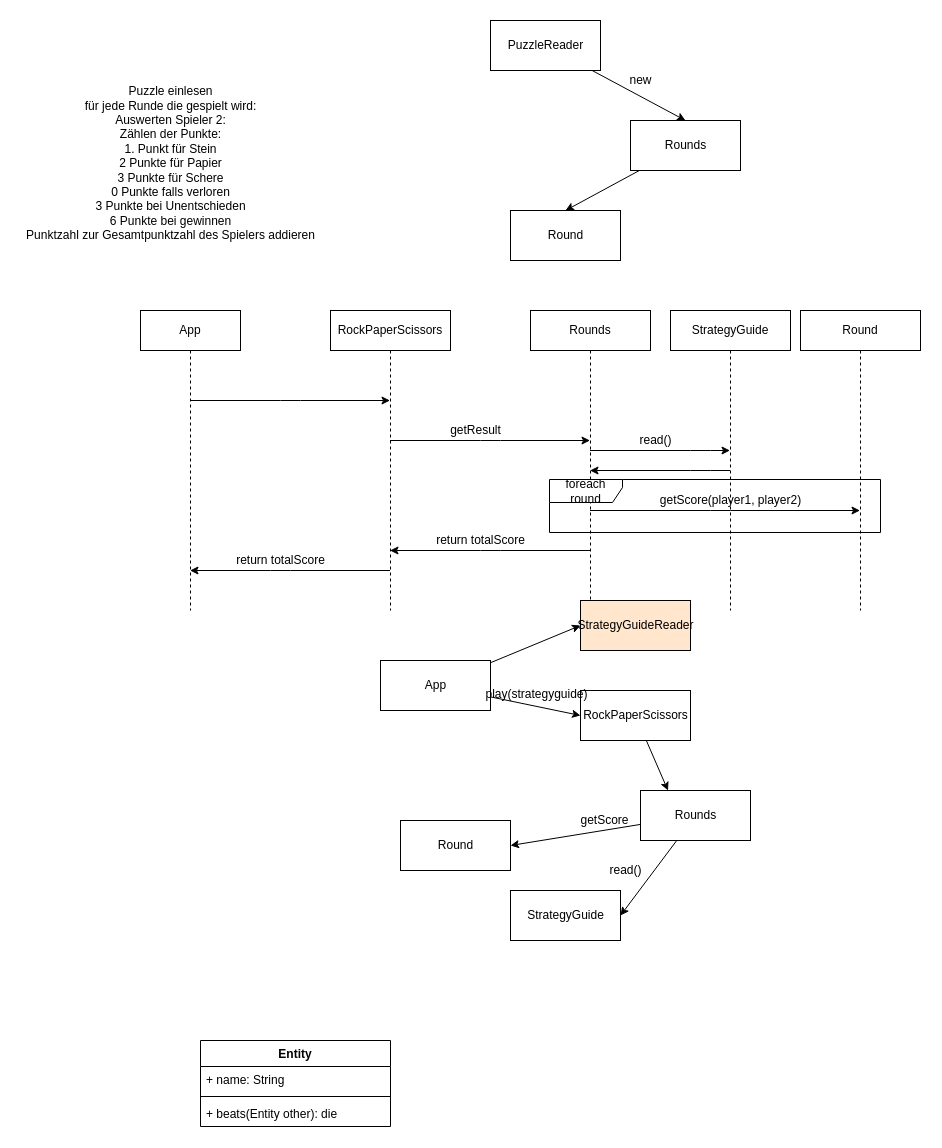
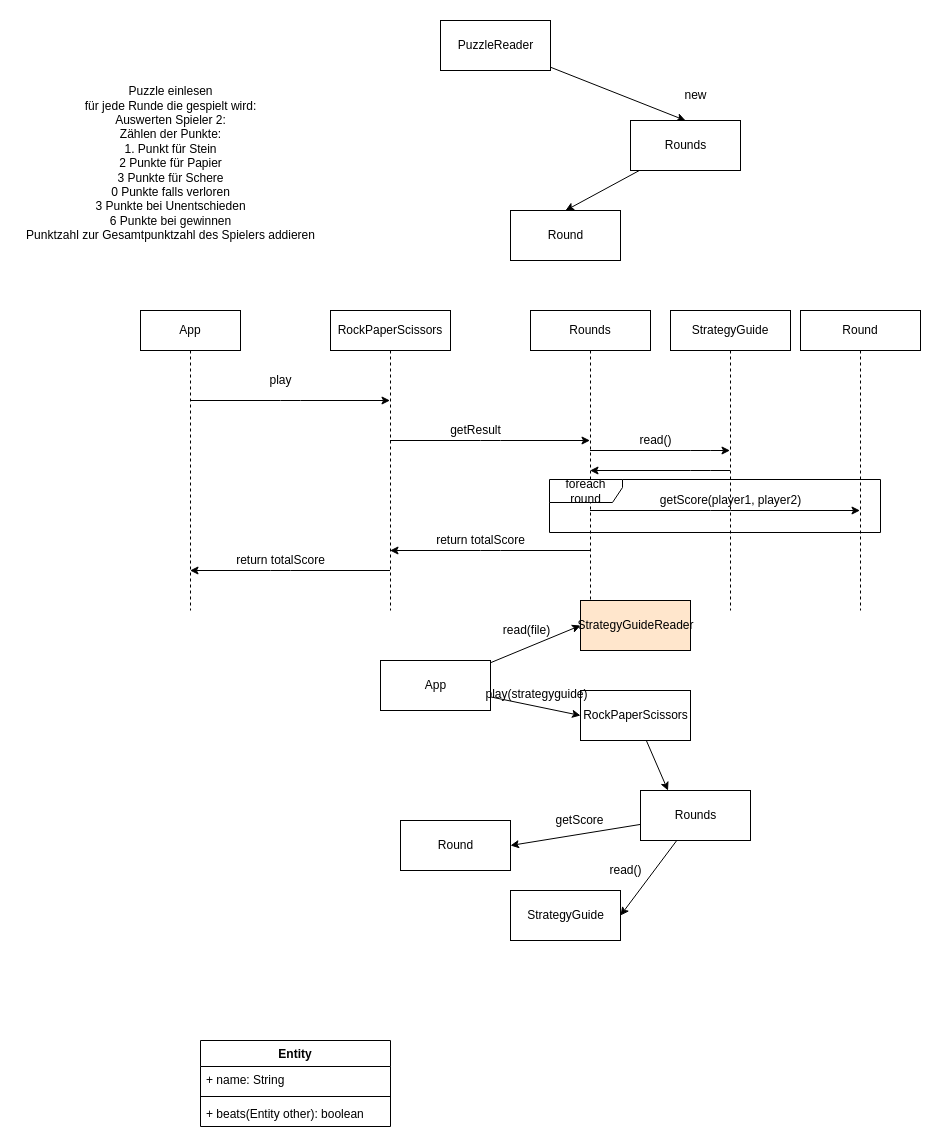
  <mxCell id="0" />
  <mxCell id="1" parent="0" />
  <mxCell id="2" value="Puzzle einlesen&lt;br&gt;für jede Runde die gespielt wird:&lt;br&gt;Auswerten Spieler 2:&lt;br&gt;Zählen der Punkte:&lt;br&gt;1. Punkt für Stein&lt;br&gt;2 Punkte für Papier&lt;br&gt;3 Punkte für Schere&lt;br&gt;0 Punkte falls verloren&lt;br&gt;3 Punkte bei Unentschieden&lt;br&gt;6 Punkte bei gewinnen&lt;br&gt;Punktzahl zur Gesamtpunktzahl des Spielers addieren&lt;br&gt;&amp;nbsp;" style="text;html=1;align=center;verticalAlign=middle;resizable=0;points=[];autosize=1;strokeColor=none;fillColor=none;" parent="1" vertex="1"><mxGeometry x="20" y="85" width="300" height="170" as="geometry" /></mxCell>
  <mxCell id="3" style="edgeStyle=none;html=1;entryX=0.5;entryY=0;entryDx=0;entryDy=0;" parent="1" source="4" target="6" edge="1"><mxGeometry relative="1" as="geometry" /></mxCell>
- <mxCell id="4" value="PuzzleReader" style="html=1;" parent="1" vertex="1"><mxGeometry x="490" y="20" width="110" height="50" as="geometry" /></mxCell>
+ <mxCell id="4" value="PuzzleReader" style="html=1;" parent="1" vertex="1"><mxGeometry x="440" y="20" width="110" height="50" as="geometry" /></mxCell>
  <mxCell id="5" style="edgeStyle=none;html=1;entryX=0.5;entryY=0;entryDx=0;entryDy=0;" parent="1" source="6" target="8" edge="1"><mxGeometry relative="1" as="geometry" /></mxCell>
  <mxCell id="6" value="Rounds" style="html=1;" parent="1" vertex="1"><mxGeometry x="630" y="120" width="110" height="50" as="geometry" /></mxCell>
- <mxCell id="7" value="new" style="text;html=1;align=center;verticalAlign=middle;resizable=0;points=[];autosize=1;strokeColor=none;fillColor=none;" parent="1" vertex="1"><mxGeometry x="620" y="70" width="40" height="20" as="geometry" /></mxCell>
+ <mxCell id="7" value="new" style="text;html=1;align=center;verticalAlign=middle;resizable=0;points=[];autosize=1;strokeColor=none;fillColor=none;" parent="1" vertex="1"><mxGeometry x="675" y="85" width="40" height="20" as="geometry" /></mxCell>
  <mxCell id="8" value="Round" style="html=1;" parent="1" vertex="1"><mxGeometry x="510" y="210" width="110" height="50" as="geometry" /></mxCell>
  <mxCell id="9" style="edgeStyle=none;html=1;" parent="1" source="10" target="13" edge="1"><mxGeometry relative="1" as="geometry"><Array as="points"><mxPoint x="290" y="400" /></Array></mxGeometry></mxCell>
  <mxCell id="10" value="App" style="shape=umlLifeline;perimeter=lifelinePerimeter;whiteSpace=wrap;html=1;container=1;collapsible=0;recursiveResize=0;outlineConnect=0;" parent="1" vertex="1"><mxGeometry x="140" y="310" width="100" height="300" as="geometry" /></mxCell>
  <mxCell id="11" style="edgeStyle=none;html=1;" parent="1" source="13" target="18" edge="1"><mxGeometry relative="1" as="geometry"><Array as="points"><mxPoint x="490" y="440" /></Array></mxGeometry></mxCell>
  <mxCell id="12" style="edgeStyle=none;html=1;" parent="1" source="13" target="10" edge="1"><mxGeometry relative="1" as="geometry"><Array as="points"><mxPoint x="280" y="570" /></Array></mxGeometry></mxCell>
  <mxCell id="13" value="RockPaperScissors" style="shape=umlLifeline;perimeter=lifelinePerimeter;whiteSpace=wrap;html=1;container=1;collapsible=0;recursiveResize=0;outlineConnect=0;" parent="1" vertex="1"><mxGeometry x="330" y="310" width="120" height="300" as="geometry" /></mxCell>
+ <mxCell id="14" value="play" style="text;html=1;align=center;verticalAlign=middle;resizable=0;points=[];autosize=1;strokeColor=none;fillColor=none;" parent="1" vertex="1"><mxGeometry x="260" y="370" width="40" height="20" as="geometry" /></mxCell>
  <mxCell id="15" style="edgeStyle=none;html=1;" parent="1" source="18" target="21" edge="1"><mxGeometry relative="1" as="geometry"><Array as="points"><mxPoint x="700" y="450" /></Array></mxGeometry></mxCell>
  <mxCell id="16" style="edgeStyle=none;html=1;" parent="1" source="18" target="23" edge="1"><mxGeometry relative="1" as="geometry"><Array as="points"><mxPoint x="720" y="510" /></Array></mxGeometry></mxCell>
  <mxCell id="17" style="edgeStyle=none;html=1;" parent="1" source="18" target="13" edge="1"><mxGeometry relative="1" as="geometry"><Array as="points"><mxPoint x="490" y="550" /></Array></mxGeometry></mxCell>
  <mxCell id="18" value="Rounds" style="shape=umlLifeline;perimeter=lifelinePerimeter;whiteSpace=wrap;html=1;container=1;collapsible=0;recursiveResize=0;outlineConnect=0;" parent="1" vertex="1"><mxGeometry x="530" y="310" width="120" height="300" as="geometry" /></mxCell>
  <mxCell id="19" value="getResult" style="text;html=1;align=center;verticalAlign=middle;resizable=0;points=[];autosize=1;strokeColor=none;fillColor=none;" parent="1" vertex="1"><mxGeometry x="440" y="420" width="70" height="20" as="geometry" /></mxCell>
  <mxCell id="20" style="edgeStyle=none;html=1;" parent="1" source="21" target="18" edge="1"><mxGeometry relative="1" as="geometry"><Array as="points"><mxPoint x="700" y="470" /></Array></mxGeometry></mxCell>
  <mxCell id="21" value="StrategyGuide" style="shape=umlLifeline;perimeter=lifelinePerimeter;whiteSpace=wrap;html=1;container=1;collapsible=0;recursiveResize=0;outlineConnect=0;" parent="1" vertex="1"><mxGeometry x="670" y="310" width="120" height="300" as="geometry" /></mxCell>
  <mxCell id="22" value="read()" style="text;html=1;align=center;verticalAlign=middle;resizable=0;points=[];autosize=1;strokeColor=none;fillColor=none;" parent="1" vertex="1"><mxGeometry x="630" y="430" width="50" height="20" as="geometry" /></mxCell>
  <mxCell id="23" value="Round" style="shape=umlLifeline;perimeter=lifelinePerimeter;whiteSpace=wrap;html=1;container=1;collapsible=0;recursiveResize=0;outlineConnect=0;" parent="1" vertex="1"><mxGeometry x="800" y="310" width="120" height="300" as="geometry" /></mxCell>
  <mxCell id="24" value="getScore(player1, player2)" style="text;html=1;align=center;verticalAlign=middle;resizable=0;points=[];autosize=1;strokeColor=none;fillColor=none;" parent="1" vertex="1"><mxGeometry x="650" y="490" width="160" height="20" as="geometry" /></mxCell>
  <mxCell id="25" value="foreach&lt;br&gt;round" style="shape=umlFrame;whiteSpace=wrap;html=1;width=73;height=23;" parent="1" vertex="1"><mxGeometry x="549" y="479" width="331" height="53" as="geometry" /></mxCell>
  <mxCell id="26" value="return totalScore" style="text;html=1;align=center;verticalAlign=middle;resizable=0;points=[];autosize=1;strokeColor=none;fillColor=none;" parent="1" vertex="1"><mxGeometry x="430" y="530" width="100" height="20" as="geometry" /></mxCell>
  <mxCell id="27" value="return totalScore" style="text;html=1;align=center;verticalAlign=middle;resizable=0;points=[];autosize=1;strokeColor=none;fillColor=none;" parent="1" vertex="1"><mxGeometry x="230" y="550" width="100" height="20" as="geometry" /></mxCell>
  <mxCell id="28" style="edgeStyle=none;html=1;entryX=0;entryY=0.5;entryDx=0;entryDy=0;" parent="1" source="30" target="32" edge="1"><mxGeometry relative="1" as="geometry" /></mxCell>
  <mxCell id="29" style="edgeStyle=none;html=1;entryX=0;entryY=0.5;entryDx=0;entryDy=0;" parent="1" source="30" target="41" edge="1"><mxGeometry relative="1" as="geometry" /></mxCell>
  <mxCell id="30" value="App" style="html=1;" parent="1" vertex="1"><mxGeometry x="380" y="660" width="110" height="50" as="geometry" /></mxCell>
  <mxCell id="31" style="edgeStyle=none;html=1;entryX=0.25;entryY=0;entryDx=0;entryDy=0;" parent="1" source="32" target="36" edge="1"><mxGeometry relative="1" as="geometry" /></mxCell>
  <mxCell id="32" value="RockPaperScissors" style="html=1;" parent="1" vertex="1"><mxGeometry x="580" y="690" width="110" height="50" as="geometry" /></mxCell>
  <mxCell id="33" value="play(strategyguide)" style="text;html=1;align=center;verticalAlign=middle;resizable=0;points=[];autosize=1;strokeColor=none;fillColor=none;" parent="1" vertex="1"><mxGeometry x="476" y="684" width="120" height="20" as="geometry" /></mxCell>
  <mxCell id="34" style="edgeStyle=none;html=1;entryX=1;entryY=0.5;entryDx=0;entryDy=0;" parent="1" source="36" target="37" edge="1"><mxGeometry relative="1" as="geometry" /></mxCell>
  <mxCell id="35" style="edgeStyle=none;html=1;entryX=1;entryY=0.5;entryDx=0;entryDy=0;" parent="1" source="36" target="39" edge="1"><mxGeometry relative="1" as="geometry" /></mxCell>
  <mxCell id="36" value="Rounds" style="html=1;" parent="1" vertex="1"><mxGeometry x="640" y="790" width="110" height="50" as="geometry" /></mxCell>
  <mxCell id="37" value="StrategyGuide" style="html=1;" parent="1" vertex="1"><mxGeometry x="510" y="890" width="110" height="50" as="geometry" /></mxCell>
  <mxCell id="38" value="read()" style="text;html=1;align=center;verticalAlign=middle;resizable=0;points=[];autosize=1;strokeColor=none;fillColor=none;" parent="1" vertex="1"><mxGeometry x="600" y="860" width="50" height="20" as="geometry" /></mxCell>
  <mxCell id="39" value="Round" style="html=1;" parent="1" vertex="1"><mxGeometry x="400" y="820" width="110" height="50" as="geometry" /></mxCell>
- <mxCell id="40" value="getScore" style="text;html=1;align=center;verticalAlign=middle;resizable=0;points=[];autosize=1;strokeColor=none;fillColor=none;" parent="1" vertex="1"><mxGeometry x="574" y="810" width="60" height="20" as="geometry" /></mxCell>
+ <mxCell id="40" value="getScore" style="text;html=1;align=center;verticalAlign=middle;resizable=0;points=[];autosize=1;strokeColor=none;fillColor=none;" parent="1" vertex="1"><mxGeometry x="549" y="810" width="60" height="20" as="geometry" /></mxCell>
  <mxCell id="41" value="StrategyGuideReader" style="html=1;fillColor=#ffe6cc;" parent="1" vertex="1"><mxGeometry x="580" y="600" width="110" height="50" as="geometry" /></mxCell>
+ <mxCell id="42" value="read(file)" style="text;html=1;align=center;verticalAlign=middle;resizable=0;points=[];autosize=1;strokeColor=none;fillColor=none;" parent="1" vertex="1"><mxGeometry x="496" y="620" width="60" height="20" as="geometry" /></mxCell>
  <mxCell id="43" value="Entity" style="swimlane;fontStyle=1;align=center;verticalAlign=top;childLayout=stackLayout;horizontal=1;startSize=26;horizontalStack=0;resizeParent=1;resizeParentMax=0;resizeLast=0;collapsible=1;marginBottom=0;" vertex="1" parent="1"><mxGeometry x="200" y="1040" width="190" height="86" as="geometry" /></mxCell>
  <mxCell id="44" value="+ name: String" style="text;strokeColor=none;fillColor=none;align=left;verticalAlign=top;spacingLeft=4;spacingRight=4;overflow=hidden;rotatable=0;points=[[0,0.5],[1,0.5]];portConstraint=eastwest;" vertex="1" parent="43"><mxGeometry y="26" width="190" height="26" as="geometry" /></mxCell>
  <mxCell id="45" value="" style="line;strokeWidth=1;fillColor=none;align=left;verticalAlign=middle;spacingTop=-1;spacingLeft=3;spacingRight=3;rotatable=0;labelPosition=right;points=[];portConstraint=eastwest;" vertex="1" parent="43"><mxGeometry y="52" width="190" height="8" as="geometry" /></mxCell>
- <mxCell id="46" value="+ beats(Entity other): die" style="text;strokeColor=none;fillColor=none;align=left;verticalAlign=top;spacingLeft=4;spacingRight=4;overflow=hidden;rotatable=0;points=[[0,0.5],[1,0.5]];portConstraint=eastwest;" vertex="1" parent="43"><mxGeometry y="60" width="190" height="26" as="geometry" /></mxCell>
+ <mxCell id="46" value="+ beats(Entity other): boolean" style="text;strokeColor=none;fillColor=none;align=left;verticalAlign=top;spacingLeft=4;spacingRight=4;overflow=hidden;rotatable=0;points=[[0,0.5],[1,0.5]];portConstraint=eastwest;" vertex="1" parent="43"><mxGeometry y="60" width="190" height="26" as="geometry" /></mxCell>
